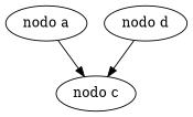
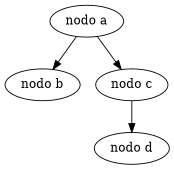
  digraph {
    n1 [label="nodo a"]
+   n2 [label="nodo b"]
    n3 [label="nodo c"]
    n4 [label="nodo d"]
+   n1 -> n2
    n1 -> n3
-   n4 -> n3
+   n3 -> n4
  }
